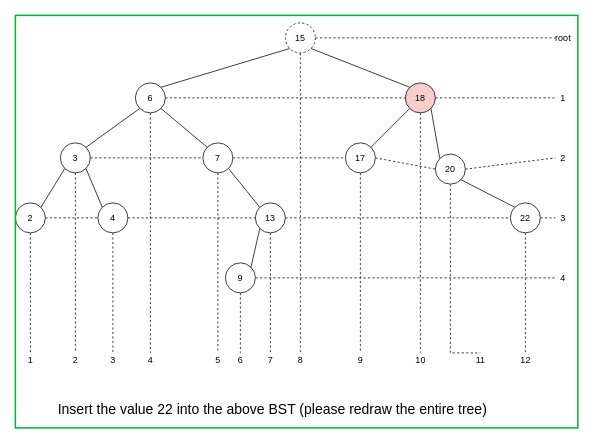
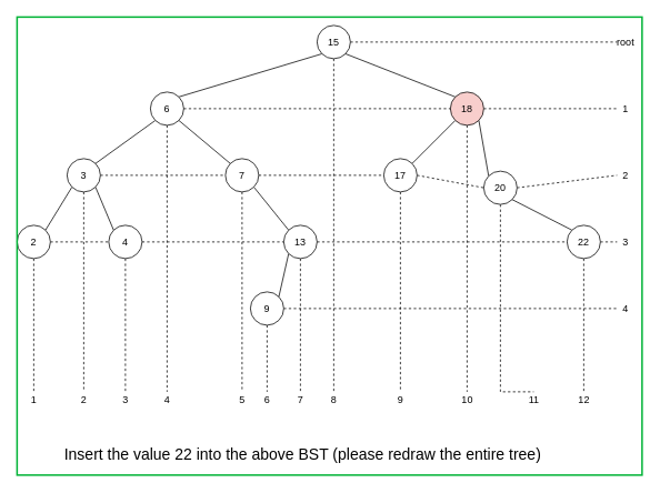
  <mxCell id="0" />
  <mxCell id="1" parent="0" />
  <mxCell id="2" style="edgeStyle=orthogonalEdgeStyle;rounded=0;orthogonalLoop=1;jettySize=auto;html=1;exitX=0.5;exitY=1;exitDx=0;exitDy=0;dashed=1;endArrow=none;endFill=0;" edge="1" parent="1" source="6"><mxGeometry relative="1" as="geometry"><mxPoint x="400" y="470" as="targetPoint" /></mxGeometry></mxCell>
  <mxCell id="3" style="rounded=0;orthogonalLoop=1;jettySize=auto;html=1;exitX=0;exitY=1;exitDx=0;exitDy=0;entryX=1;entryY=0;entryDx=0;entryDy=0;endArrow=none;endFill=0;" edge="1" parent="1" source="6" target="24"><mxGeometry relative="1" as="geometry" /></mxCell>
  <mxCell id="4" style="edgeStyle=none;rounded=0;orthogonalLoop=1;jettySize=auto;html=1;exitX=1;exitY=1;exitDx=0;exitDy=0;entryX=0;entryY=0;entryDx=0;entryDy=0;endArrow=none;endFill=0;" edge="1" parent="1" source="6" target="62"><mxGeometry relative="1" as="geometry" /></mxCell>
  <mxCell id="5" style="edgeStyle=none;rounded=0;orthogonalLoop=1;jettySize=auto;html=1;exitX=1;exitY=0.5;exitDx=0;exitDy=0;endArrow=none;endFill=0;dashed=1;" edge="1" parent="1" source="6"><mxGeometry relative="1" as="geometry"><mxPoint x="740" y="50" as="targetPoint" /></mxGeometry></mxCell>
- <mxCell id="6" value="15" style="ellipse;whiteSpace=wrap;html=1;aspect=fixed;dashed=1;" vertex="1" parent="1"><mxGeometry x="380" y="30" width="40" height="40" as="geometry" /></mxCell>
+ <mxCell id="6" value="15" style="ellipse;whiteSpace=wrap;html=1;aspect=fixed;" vertex="1" parent="1"><mxGeometry x="380" y="30" width="40" height="40" as="geometry" /></mxCell>
  <mxCell id="7" style="edgeStyle=orthogonalEdgeStyle;rounded=0;orthogonalLoop=1;jettySize=auto;html=1;exitX=0.5;exitY=1;exitDx=0;exitDy=0;dashed=1;endArrow=none;endFill=0;" edge="1" parent="1" source="10"><mxGeometry relative="1" as="geometry"><mxPoint x="290" y="470" as="targetPoint" /></mxGeometry></mxCell>
  <mxCell id="8" style="edgeStyle=none;rounded=0;orthogonalLoop=1;jettySize=auto;html=1;exitX=1;exitY=1;exitDx=0;exitDy=0;entryX=0;entryY=0;entryDx=0;entryDy=0;endArrow=none;endFill=0;" edge="1" parent="1" source="10" target="37"><mxGeometry relative="1" as="geometry" /></mxCell>
  <mxCell id="9" style="edgeStyle=none;rounded=0;orthogonalLoop=1;jettySize=auto;html=1;exitX=1;exitY=0.5;exitDx=0;exitDy=0;entryX=0;entryY=0.5;entryDx=0;entryDy=0;dashed=1;endArrow=none;endFill=0;" edge="1" parent="1" source="10" target="40"><mxGeometry relative="1" as="geometry" /></mxCell>
  <mxCell id="10" value="7" style="ellipse;whiteSpace=wrap;html=1;aspect=fixed;" vertex="1" parent="1"><mxGeometry x="270" y="190" width="40" height="40" as="geometry" /></mxCell>
  <mxCell id="11" style="edgeStyle=orthogonalEdgeStyle;rounded=0;orthogonalLoop=1;jettySize=auto;html=1;exitX=0.5;exitY=1;exitDx=0;exitDy=0;dashed=1;endArrow=none;endFill=0;" edge="1" parent="1" source="15"><mxGeometry relative="1" as="geometry"><mxPoint x="100" y="470" as="targetPoint" /></mxGeometry></mxCell>
  <mxCell id="12" style="edgeStyle=none;rounded=0;orthogonalLoop=1;jettySize=auto;html=1;exitX=0;exitY=1;exitDx=0;exitDy=0;entryX=1;entryY=0;entryDx=0;entryDy=0;endArrow=none;endFill=0;" edge="1" parent="1" source="15" target="33"><mxGeometry relative="1" as="geometry" /></mxCell>
  <mxCell id="13" style="edgeStyle=none;rounded=0;orthogonalLoop=1;jettySize=auto;html=1;exitX=1;exitY=1;exitDx=0;exitDy=0;entryX=0;entryY=0;entryDx=0;entryDy=0;endArrow=none;endFill=0;" edge="1" parent="1" source="15" target="30"><mxGeometry relative="1" as="geometry" /></mxCell>
  <mxCell id="14" style="edgeStyle=none;rounded=0;orthogonalLoop=1;jettySize=auto;html=1;exitX=1;exitY=0.5;exitDx=0;exitDy=0;entryX=0;entryY=0.5;entryDx=0;entryDy=0;dashed=1;endArrow=none;endFill=0;" edge="1" parent="1" source="15" target="10"><mxGeometry relative="1" as="geometry" /></mxCell>
  <mxCell id="15" value="3" style="ellipse;whiteSpace=wrap;html=1;aspect=fixed;" vertex="1" parent="1"><mxGeometry x="80" y="190" width="40" height="40" as="geometry" /></mxCell>
  <mxCell id="16" style="edgeStyle=orthogonalEdgeStyle;rounded=0;orthogonalLoop=1;jettySize=auto;html=1;exitX=0.5;exitY=1;exitDx=0;exitDy=0;dashed=1;endArrow=none;endFill=0;" edge="1" parent="1" source="62"><mxGeometry relative="1" as="geometry"><mxPoint x="560" y="470" as="targetPoint" /><Array as="points"><mxPoint x="560" y="470" /></Array></mxGeometry></mxCell>
  <mxCell id="17" style="edgeStyle=none;rounded=0;orthogonalLoop=1;jettySize=auto;html=1;exitX=0;exitY=1;exitDx=0;exitDy=0;entryX=1;entryY=0;entryDx=0;entryDy=0;endArrow=none;endFill=0;" edge="1" parent="1" source="62" target="40"><mxGeometry relative="1" as="geometry" /></mxCell>
  <mxCell id="18" style="edgeStyle=none;rounded=0;orthogonalLoop=1;jettySize=auto;html=1;exitX=1;exitY=1;exitDx=0;exitDy=0;entryX=0;entryY=0;entryDx=0;entryDy=0;endArrow=none;endFill=0;" edge="1" parent="1" source="62" target="44"><mxGeometry relative="1" as="geometry" /></mxCell>
  <mxCell id="19" style="edgeStyle=none;rounded=0;orthogonalLoop=1;jettySize=auto;html=1;exitX=1;exitY=0.5;exitDx=0;exitDy=0;dashed=1;endArrow=none;endFill=0;" edge="1" parent="1" source="62"><mxGeometry relative="1" as="geometry"><mxPoint x="740" y="130" as="targetPoint" /></mxGeometry></mxCell>
  <mxCell id="20" style="edgeStyle=orthogonalEdgeStyle;rounded=0;orthogonalLoop=1;jettySize=auto;html=1;exitX=0.5;exitY=1;exitDx=0;exitDy=0;dashed=1;endArrow=none;endFill=0;" edge="1" parent="1" source="24"><mxGeometry relative="1" as="geometry"><mxPoint x="200" y="470" as="targetPoint" /></mxGeometry></mxCell>
  <mxCell id="21" style="edgeStyle=none;rounded=0;orthogonalLoop=1;jettySize=auto;html=1;exitX=1;exitY=1;exitDx=0;exitDy=0;entryX=0;entryY=0;entryDx=0;entryDy=0;endArrow=none;endFill=0;" edge="1" parent="1" source="24" target="10"><mxGeometry relative="1" as="geometry" /></mxCell>
  <mxCell id="22" style="edgeStyle=none;rounded=0;orthogonalLoop=1;jettySize=auto;html=1;exitX=0;exitY=1;exitDx=0;exitDy=0;entryX=1;entryY=0;entryDx=0;entryDy=0;endArrow=none;endFill=0;" edge="1" parent="1" source="24" target="15"><mxGeometry relative="1" as="geometry" /></mxCell>
  <mxCell id="23" style="edgeStyle=none;rounded=0;orthogonalLoop=1;jettySize=auto;html=1;exitX=1;exitY=0.5;exitDx=0;exitDy=0;dashed=1;endArrow=none;endFill=0;" edge="1" parent="1" source="62"><mxGeometry relative="1" as="geometry"><mxPoint x="580" y="130" as="targetPoint" /></mxGeometry></mxCell>
  <mxCell id="24" value="6" style="ellipse;whiteSpace=wrap;html=1;aspect=fixed;" vertex="1" parent="1"><mxGeometry x="180" y="110" width="40" height="40" as="geometry" /></mxCell>
  <mxCell id="25" style="edgeStyle=orthogonalEdgeStyle;rounded=0;orthogonalLoop=1;jettySize=auto;html=1;exitX=0.5;exitY=1;exitDx=0;exitDy=0;dashed=1;endArrow=none;endFill=0;" edge="1" parent="1" source="27"><mxGeometry relative="1" as="geometry"><mxPoint x="320" y="470" as="targetPoint" /></mxGeometry></mxCell>
  <mxCell id="26" style="edgeStyle=none;rounded=0;orthogonalLoop=1;jettySize=auto;html=1;exitX=1;exitY=0.5;exitDx=0;exitDy=0;dashed=1;endArrow=none;endFill=0;" edge="1" parent="1" source="27"><mxGeometry relative="1" as="geometry"><mxPoint x="740" y="370" as="targetPoint" /></mxGeometry></mxCell>
  <mxCell id="27" value="9" style="ellipse;whiteSpace=wrap;html=1;aspect=fixed;" vertex="1" parent="1"><mxGeometry x="300" y="350" width="40" height="40" as="geometry" /></mxCell>
  <mxCell id="28" style="edgeStyle=orthogonalEdgeStyle;rounded=0;orthogonalLoop=1;jettySize=auto;html=1;exitX=0.5;exitY=1;exitDx=0;exitDy=0;dashed=1;endArrow=none;endFill=0;" edge="1" parent="1" source="30"><mxGeometry relative="1" as="geometry"><mxPoint x="150" y="470" as="targetPoint" /></mxGeometry></mxCell>
  <mxCell id="29" style="edgeStyle=none;rounded=0;orthogonalLoop=1;jettySize=auto;html=1;exitX=1;exitY=0.5;exitDx=0;exitDy=0;entryX=0;entryY=0.5;entryDx=0;entryDy=0;dashed=1;endArrow=none;endFill=0;" edge="1" parent="1" source="30" target="37"><mxGeometry relative="1" as="geometry" /></mxCell>
  <mxCell id="30" value="4" style="ellipse;whiteSpace=wrap;html=1;aspect=fixed;" vertex="1" parent="1"><mxGeometry x="130" y="270" width="40" height="40" as="geometry" /></mxCell>
  <mxCell id="31" style="edgeStyle=orthogonalEdgeStyle;rounded=0;orthogonalLoop=1;jettySize=auto;html=1;exitX=0.5;exitY=1;exitDx=0;exitDy=0;endArrow=none;endFill=0;dashed=1;" edge="1" parent="1" source="33"><mxGeometry relative="1" as="geometry"><mxPoint x="40" y="470" as="targetPoint" /></mxGeometry></mxCell>
  <mxCell id="32" style="edgeStyle=none;rounded=0;orthogonalLoop=1;jettySize=auto;html=1;exitX=1;exitY=0.5;exitDx=0;exitDy=0;entryX=0;entryY=0.5;entryDx=0;entryDy=0;dashed=1;endArrow=none;endFill=0;" edge="1" parent="1" source="33" target="30"><mxGeometry relative="1" as="geometry" /></mxCell>
  <mxCell id="33" value="2" style="ellipse;whiteSpace=wrap;html=1;aspect=fixed;" vertex="1" parent="1"><mxGeometry y="270" width="40" height="40" as="geometry" x="20" /></mxCell>
  <mxCell id="34" style="edgeStyle=orthogonalEdgeStyle;rounded=0;orthogonalLoop=1;jettySize=auto;html=1;exitX=0.5;exitY=1;exitDx=0;exitDy=0;dashed=1;endArrow=none;endFill=0;" edge="1" parent="1" source="37"><mxGeometry relative="1" as="geometry"><mxPoint x="360" y="470" as="targetPoint" /></mxGeometry></mxCell>
  <mxCell id="35" style="edgeStyle=none;rounded=0;orthogonalLoop=1;jettySize=auto;html=1;exitX=0;exitY=1;exitDx=0;exitDy=0;entryX=1;entryY=0;entryDx=0;entryDy=0;endArrow=none;endFill=0;" edge="1" parent="1" source="37" target="27"><mxGeometry relative="1" as="geometry" /></mxCell>
  <mxCell id="36" style="edgeStyle=none;rounded=0;orthogonalLoop=1;jettySize=auto;html=1;exitX=1;exitY=0.5;exitDx=0;exitDy=0;dashed=1;endArrow=none;endFill=0;" edge="1" parent="1" source="65"><mxGeometry relative="1" as="geometry"><mxPoint x="740" y="290" as="targetPoint" /></mxGeometry></mxCell>
  <mxCell id="37" value="13" style="ellipse;whiteSpace=wrap;html=1;aspect=fixed;" vertex="1" parent="1"><mxGeometry x="340" y="270" width="40" height="40" as="geometry" /></mxCell>
  <mxCell id="38" style="edgeStyle=orthogonalEdgeStyle;rounded=0;orthogonalLoop=1;jettySize=auto;html=1;exitX=0.5;exitY=1;exitDx=0;exitDy=0;dashed=1;endArrow=none;endFill=0;" edge="1" parent="1" source="40"><mxGeometry relative="1" as="geometry"><mxPoint x="480" y="470" as="targetPoint" /><Array as="points"><mxPoint x="480" y="470" /></Array></mxGeometry></mxCell>
  <mxCell id="39" style="edgeStyle=none;rounded=0;orthogonalLoop=1;jettySize=auto;html=1;exitX=1;exitY=0.5;exitDx=0;exitDy=0;entryX=0;entryY=0.5;entryDx=0;entryDy=0;dashed=1;endArrow=none;endFill=0;" edge="1" parent="1" source="40" target="44"><mxGeometry relative="1" as="geometry" /></mxCell>
  <mxCell id="40" value="17" style="ellipse;whiteSpace=wrap;html=1;aspect=fixed;" vertex="1" parent="1"><mxGeometry x="460" y="190" width="40" height="40" as="geometry" /></mxCell>
  <mxCell id="41" style="edgeStyle=orthogonalEdgeStyle;rounded=0;orthogonalLoop=1;jettySize=auto;html=1;exitX=0.5;exitY=1;exitDx=0;exitDy=0;dashed=1;endArrow=none;endFill=0;" edge="1" parent="1" source="44"><mxGeometry relative="1" as="geometry"><mxPoint x="640" y="470" as="targetPoint" /><Array as="points"><mxPoint x="640" y="470" /></Array></mxGeometry></mxCell>
  <mxCell id="42" style="edgeStyle=none;rounded=0;orthogonalLoop=1;jettySize=auto;html=1;exitX=1;exitY=0.5;exitDx=0;exitDy=0;dashed=1;endArrow=none;endFill=0;" edge="1" parent="1" source="44"><mxGeometry relative="1" as="geometry"><mxPoint x="740" y="210" as="targetPoint" /></mxGeometry></mxCell>
  <mxCell id="43" style="rounded=0;orthogonalLoop=1;jettySize=auto;html=1;exitX=1;exitY=1;exitDx=0;exitDy=0;entryX=0;entryY=0;entryDx=0;entryDy=0;endArrow=none;endFill=0;" edge="1" parent="1" source="44" target="65"><mxGeometry relative="1" as="geometry" /></mxCell>
  <mxCell id="44" value="20" style="ellipse;whiteSpace=wrap;html=1;aspect=fixed;" vertex="1" parent="1"><mxGeometry x="580" y="205" width="40" height="40" as="geometry" /></mxCell>
  <mxCell id="45" value="root" style="text;html=1;align=center;verticalAlign=middle;resizable=0;points=[];autosize=1;" vertex="1" parent="1"><mxGeometry x="730" y="40" width="40" height="20" as="geometry" /></mxCell>
  <mxCell id="46" value="1" style="text;html=1;align=center;verticalAlign=middle;resizable=0;points=[];autosize=1;" vertex="1" parent="1"><mxGeometry x="740" y="120" width="20" height="20" as="geometry" /></mxCell>
  <mxCell id="47" value="2" style="text;html=1;align=center;verticalAlign=middle;resizable=0;points=[];autosize=1;" vertex="1" parent="1"><mxGeometry x="740" y="200" width="20" height="20" as="geometry" /></mxCell>
  <mxCell id="48" value="3" style="text;html=1;align=center;verticalAlign=middle;resizable=0;points=[];autosize=1;" vertex="1" parent="1"><mxGeometry x="740" y="280" width="20" height="20" as="geometry" /></mxCell>
  <mxCell id="49" value="4" style="text;html=1;align=center;verticalAlign=middle;resizable=0;points=[];autosize=1;" vertex="1" parent="1"><mxGeometry x="740" y="360" width="20" height="20" as="geometry" /></mxCell>
  <mxCell id="50" value="1" style="text;html=1;align=center;verticalAlign=middle;resizable=0;points=[];autosize=1;" vertex="1" parent="1"><mxGeometry x="30" y="470" width="20" height="20" as="geometry" /></mxCell>
  <mxCell id="51" value="2" style="text;html=1;align=center;verticalAlign=middle;resizable=0;points=[];autosize=1;" vertex="1" parent="1"><mxGeometry x="90" y="470" width="20" height="20" as="geometry" /></mxCell>
  <mxCell id="52" value="3" style="text;html=1;align=center;verticalAlign=middle;resizable=0;points=[];autosize=1;" vertex="1" parent="1"><mxGeometry x="140" y="470" width="20" height="20" as="geometry" /></mxCell>
  <mxCell id="53" value="4" style="text;html=1;align=center;verticalAlign=middle;resizable=0;points=[];autosize=1;" vertex="1" parent="1"><mxGeometry x="190" y="470" width="20" height="20" as="geometry" /></mxCell>
  <mxCell id="54" value="5" style="text;html=1;align=center;verticalAlign=middle;resizable=0;points=[];autosize=1;" vertex="1" parent="1"><mxGeometry x="280" y="470" width="20" height="20" as="geometry" /></mxCell>
  <mxCell id="55" value="6" style="text;html=1;align=center;verticalAlign=middle;resizable=0;points=[];autosize=1;" vertex="1" parent="1"><mxGeometry x="310" y="470" width="20" height="20" as="geometry" /></mxCell>
  <mxCell id="56" value="7" style="text;html=1;align=center;verticalAlign=middle;resizable=0;points=[];autosize=1;" vertex="1" parent="1"><mxGeometry x="350" y="470" width="20" height="20" as="geometry" /></mxCell>
  <mxCell id="57" value="8" style="text;html=1;align=center;verticalAlign=middle;resizable=0;points=[];autosize=1;" vertex="1" parent="1"><mxGeometry x="390" y="470" width="20" height="20" as="geometry" /></mxCell>
  <mxCell id="58" value="9" style="text;html=1;align=center;verticalAlign=middle;resizable=0;points=[];autosize=1;" vertex="1" parent="1"><mxGeometry x="470" y="470" width="20" height="20" as="geometry" /></mxCell>
  <mxCell id="59" value="10" style="text;html=1;align=center;verticalAlign=middle;resizable=0;points=[];autosize=1;" vertex="1" parent="1"><mxGeometry x="545" y="470" width="30" height="20" as="geometry" /></mxCell>
  <mxCell id="60" value="11" style="text;html=1;align=center;verticalAlign=middle;resizable=0;points=[];autosize=1;" vertex="1" parent="1"><mxGeometry x="625" y="470" width="30" height="20" as="geometry" /></mxCell>
  <mxCell id="61" value="&lt;p class=&quot;MsoListParagraph&quot; style=&quot;text-indent: -18.0pt&quot;&gt;&lt;span lang=&quot;EN-IE&quot; style=&quot;font-size: 14.0pt ; line-height: 115%&quot;&gt;Insert the value 22 into the above BST (please redraw the entire tree)&lt;/span&gt;&lt;/p&gt;" style="text;html=1;strokeColor=none;fillColor=none;align=center;verticalAlign=middle;whiteSpace=wrap;rounded=0;" vertex="1" parent="1"><mxGeometry x="30" y="530" width="690" height="30" as="geometry" /></mxCell>
  <mxCell id="62" value="18" style="ellipse;whiteSpace=wrap;html=1;aspect=fixed;fillColor=#f8cecc;" vertex="1" parent="1"><mxGeometry x="540" y="110" width="40" height="40" as="geometry" /></mxCell>
  <mxCell id="63" style="edgeStyle=none;rounded=0;orthogonalLoop=1;jettySize=auto;html=1;exitX=1;exitY=0.5;exitDx=0;exitDy=0;dashed=1;endArrow=none;endFill=0;" edge="1" parent="1" source="24" target="62"><mxGeometry relative="1" as="geometry"><mxPoint x="580" y="130" as="targetPoint" /><mxPoint x="220" y="130" as="sourcePoint" /></mxGeometry></mxCell>
  <mxCell id="64" style="edgeStyle=none;rounded=0;orthogonalLoop=1;jettySize=auto;html=1;exitX=0.5;exitY=1;exitDx=0;exitDy=0;endArrow=none;endFill=0;dashed=1;" edge="1" parent="1" source="65"><mxGeometry relative="1" as="geometry"><mxPoint x="700" y="470" as="targetPoint" /></mxGeometry></mxCell>
  <mxCell id="65" value="22" style="ellipse;whiteSpace=wrap;html=1;aspect=fixed;" vertex="1" parent="1"><mxGeometry x="680" y="270" width="40" height="40" as="geometry" /></mxCell>
  <mxCell id="66" style="edgeStyle=none;rounded=0;orthogonalLoop=1;jettySize=auto;html=1;exitX=1;exitY=0.5;exitDx=0;exitDy=0;dashed=1;endArrow=none;endFill=0;" edge="1" parent="1" source="37" target="65"><mxGeometry relative="1" as="geometry"><mxPoint x="740" y="290" as="targetPoint" /><mxPoint x="380" y="290" as="sourcePoint" /></mxGeometry></mxCell>
  <mxCell id="67" value="12" style="text;html=1;align=center;verticalAlign=middle;resizable=0;points=[];autosize=1;" vertex="1" parent="1"><mxGeometry x="685" y="470" width="30" height="20" as="geometry" /></mxCell>
  <mxCell id="68" value="" style="rounded=0;whiteSpace=wrap;html=1;fillColor=none;strokeColor=#00B336;strokeWidth=2;" vertex="1" parent="1"><mxGeometry y="20" width="750" height="550" as="geometry" x="20" /></mxCell>
